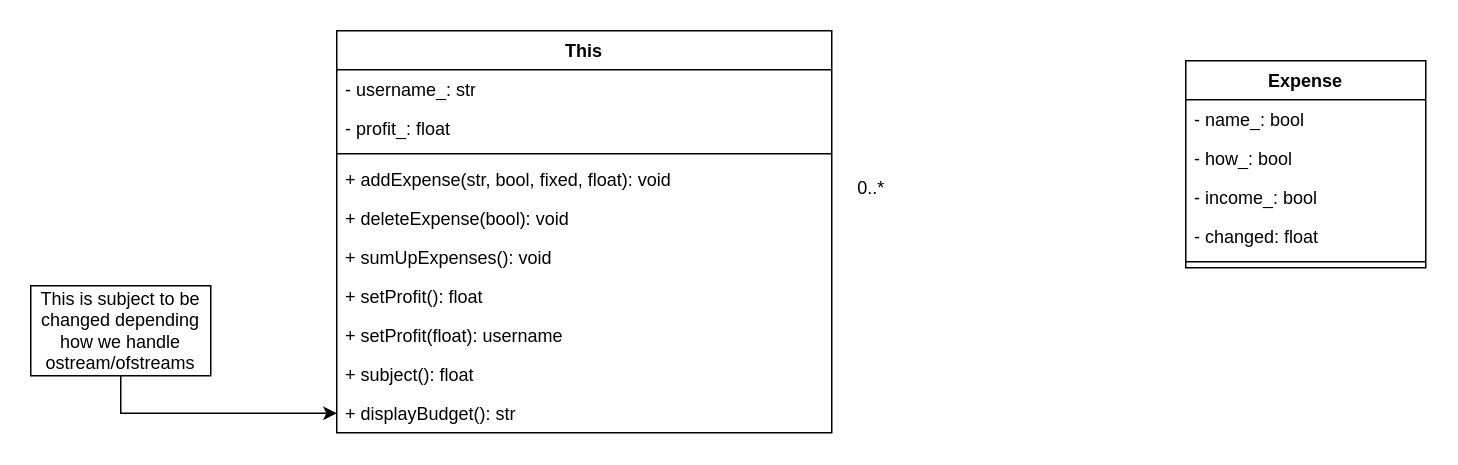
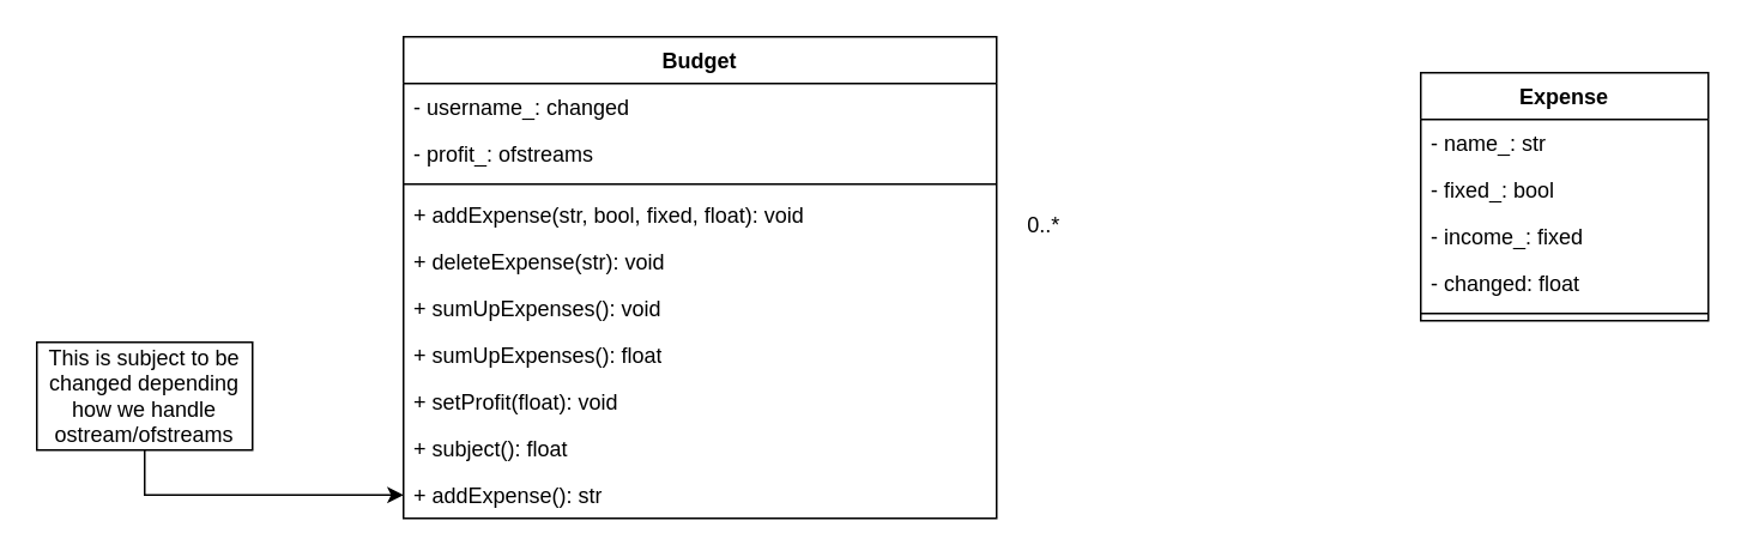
  <mxCell id="0" />
  <mxCell id="1" parent="0" />
  <mxCell id="2" value="Expense" style="swimlane;fontStyle=1;align=center;verticalAlign=top;childLayout=stackLayout;horizontal=1;startSize=26;horizontalStack=0;resizeParent=1;resizeParentMax=0;resizeLast=0;collapsible=1;marginBottom=0;whiteSpace=wrap;html=1;" vertex="1" parent="1"><mxGeometry x="790" y="40" width="160" height="138" as="geometry" /></mxCell>
- <mxCell id="3" value="- name_: bool" style="text;strokeColor=none;fillColor=none;align=left;verticalAlign=top;spacingLeft=4;spacingRight=4;overflow=hidden;rotatable=0;points=[[0,0.5],[1,0.5]];portConstraint=eastwest;whiteSpace=wrap;html=1;" vertex="1" parent="2"><mxGeometry y="26" width="160" height="26" as="geometry" /></mxCell>
- <mxCell id="4" value="- how_: bool" style="text;strokeColor=none;fillColor=none;align=left;verticalAlign=top;spacingLeft=4;spacingRight=4;overflow=hidden;rotatable=0;points=[[0,0.5],[1,0.5]];portConstraint=eastwest;whiteSpace=wrap;html=1;" vertex="1" parent="2"><mxGeometry y="52" width="160" height="26" as="geometry" /></mxCell>
- <mxCell id="5" value="- income_: bool" style="text;strokeColor=none;fillColor=none;align=left;verticalAlign=top;spacingLeft=4;spacingRight=4;overflow=hidden;rotatable=0;points=[[0,0.5],[1,0.5]];portConstraint=eastwest;whiteSpace=wrap;html=1;" vertex="1" parent="2"><mxGeometry y="78" width="160" height="26" as="geometry" /></mxCell>
+ <mxCell id="3" value="- name_: str" style="text;strokeColor=none;fillColor=none;align=left;verticalAlign=top;spacingLeft=4;spacingRight=4;overflow=hidden;rotatable=0;points=[[0,0.5],[1,0.5]];portConstraint=eastwest;whiteSpace=wrap;html=1;" vertex="1" parent="2"><mxGeometry y="26" width="160" height="26" as="geometry" /></mxCell>
+ <mxCell id="4" value="- fixed_: bool" style="text;strokeColor=none;fillColor=none;align=left;verticalAlign=top;spacingLeft=4;spacingRight=4;overflow=hidden;rotatable=0;points=[[0,0.5],[1,0.5]];portConstraint=eastwest;whiteSpace=wrap;html=1;" vertex="1" parent="2"><mxGeometry y="52" width="160" height="26" as="geometry" /></mxCell>
+ <mxCell id="5" value="- income_: fixed" style="text;strokeColor=none;fillColor=none;align=left;verticalAlign=top;spacingLeft=4;spacingRight=4;overflow=hidden;rotatable=0;points=[[0,0.5],[1,0.5]];portConstraint=eastwest;whiteSpace=wrap;html=1;" vertex="1" parent="2"><mxGeometry y="78" width="160" height="26" as="geometry" /></mxCell>
  <mxCell id="6" value="- changed: float" style="text;strokeColor=none;fillColor=none;align=left;verticalAlign=top;spacingLeft=4;spacingRight=4;overflow=hidden;rotatable=0;points=[[0,0.5],[1,0.5]];portConstraint=eastwest;whiteSpace=wrap;html=1;" vertex="1" parent="2"><mxGeometry y="104" width="160" height="26" as="geometry" /></mxCell>
  <mxCell id="7" value="" style="line;strokeWidth=1;fillColor=none;align=left;verticalAlign=middle;spacingTop=-1;spacingLeft=3;spacingRight=3;rotatable=0;labelPosition=right;points=[];portConstraint=eastwest;strokeColor=inherit;" vertex="1" parent="2"><mxGeometry y="130" width="160" height="8" as="geometry" /></mxCell>
- <mxCell id="8" value="This" style="swimlane;fontStyle=1;align=center;verticalAlign=top;childLayout=stackLayout;horizontal=1;startSize=26;horizontalStack=0;resizeParent=1;resizeParentMax=0;resizeLast=0;collapsible=1;marginBottom=0;whiteSpace=wrap;html=1;" vertex="1" parent="1"><mxGeometry x="224" y="20" width="330" height="268" as="geometry" /></mxCell>
- <mxCell id="9" value="- username_: str " style="text;strokeColor=none;fillColor=none;align=left;verticalAlign=top;spacingLeft=4;spacingRight=4;overflow=hidden;rotatable=0;points=[[0,0.5],[1,0.5]];portConstraint=eastwest;whiteSpace=wrap;html=1;" vertex="1" parent="8"><mxGeometry y="26" width="330" height="26" as="geometry" /></mxCell>
- <mxCell id="10" value="- profit_: float" style="text;strokeColor=none;fillColor=none;align=left;verticalAlign=top;spacingLeft=4;spacingRight=4;overflow=hidden;rotatable=0;points=[[0,0.5],[1,0.5]];portConstraint=eastwest;whiteSpace=wrap;html=1;" vertex="1" parent="8"><mxGeometry y="52" width="330" height="26" as="geometry" /></mxCell>
+ <mxCell id="8" value="Budget" style="swimlane;fontStyle=1;align=center;verticalAlign=top;childLayout=stackLayout;horizontal=1;startSize=26;horizontalStack=0;resizeParent=1;resizeParentMax=0;resizeLast=0;collapsible=1;marginBottom=0;whiteSpace=wrap;html=1;" vertex="1" parent="1"><mxGeometry x="224" y="20" width="330" height="268" as="geometry" /></mxCell>
+ <mxCell id="9" value="- username_: changed " style="text;strokeColor=none;fillColor=none;align=left;verticalAlign=top;spacingLeft=4;spacingRight=4;overflow=hidden;rotatable=0;points=[[0,0.5],[1,0.5]];portConstraint=eastwest;whiteSpace=wrap;html=1;" vertex="1" parent="8"><mxGeometry y="26" width="330" height="26" as="geometry" /></mxCell>
+ <mxCell id="10" value="- profit_: ofstreams" style="text;strokeColor=none;fillColor=none;align=left;verticalAlign=top;spacingLeft=4;spacingRight=4;overflow=hidden;rotatable=0;points=[[0,0.5],[1,0.5]];portConstraint=eastwest;whiteSpace=wrap;html=1;" vertex="1" parent="8"><mxGeometry y="52" width="330" height="26" as="geometry" /></mxCell>
  <mxCell id="11" value="" style="line;strokeWidth=1;fillColor=none;align=left;verticalAlign=middle;spacingTop=-1;spacingLeft=3;spacingRight=3;rotatable=0;labelPosition=right;points=[];portConstraint=eastwest;strokeColor=inherit;" vertex="1" parent="8"><mxGeometry y="78" width="330" height="8" as="geometry" /></mxCell>
  <mxCell id="12" value="+ addExpense(str, bool, fixed, float): void" style="text;strokeColor=none;fillColor=none;align=left;verticalAlign=top;spacingLeft=4;spacingRight=4;overflow=hidden;rotatable=0;points=[[0,0.5],[1,0.5]];portConstraint=eastwest;whiteSpace=wrap;html=1;" vertex="1" parent="8"><mxGeometry y="86" width="330" height="26" as="geometry" /></mxCell>
- <mxCell id="13" value="+ deleteExpense(bool): void" style="text;strokeColor=none;fillColor=none;align=left;verticalAlign=top;spacingLeft=4;spacingRight=4;overflow=hidden;rotatable=0;points=[[0,0.5],[1,0.5]];portConstraint=eastwest;whiteSpace=wrap;html=1;" vertex="1" parent="8"><mxGeometry y="112" width="330" height="26" as="geometry" /></mxCell>
+ <mxCell id="13" value="+ deleteExpense(str): void" style="text;strokeColor=none;fillColor=none;align=left;verticalAlign=top;spacingLeft=4;spacingRight=4;overflow=hidden;rotatable=0;points=[[0,0.5],[1,0.5]];portConstraint=eastwest;whiteSpace=wrap;html=1;" vertex="1" parent="8"><mxGeometry y="112" width="330" height="26" as="geometry" /></mxCell>
  <mxCell id="14" value="+ sumUpExpenses(): void" style="text;strokeColor=none;fillColor=none;align=left;verticalAlign=top;spacingLeft=4;spacingRight=4;overflow=hidden;rotatable=0;points=[[0,0.5],[1,0.5]];portConstraint=eastwest;whiteSpace=wrap;html=1;" vertex="1" parent="8"><mxGeometry y="138" width="330" height="26" as="geometry" /></mxCell>
- <mxCell id="15" value="+ setProfit(): float" style="text;strokeColor=none;fillColor=none;align=left;verticalAlign=top;spacingLeft=4;spacingRight=4;overflow=hidden;rotatable=0;points=[[0,0.5],[1,0.5]];portConstraint=eastwest;whiteSpace=wrap;html=1;" vertex="1" parent="8"><mxGeometry y="164" width="330" height="26" as="geometry" /></mxCell>
- <mxCell id="16" value="+ setProfit(float): username" style="text;strokeColor=none;fillColor=none;align=left;verticalAlign=top;spacingLeft=4;spacingRight=4;overflow=hidden;rotatable=0;points=[[0,0.5],[1,0.5]];portConstraint=eastwest;whiteSpace=wrap;html=1;" vertex="1" parent="8"><mxGeometry y="190" width="330" height="26" as="geometry" /></mxCell>
+ <mxCell id="15" value="+ sumUpExpenses(): float" style="text;strokeColor=none;fillColor=none;align=left;verticalAlign=top;spacingLeft=4;spacingRight=4;overflow=hidden;rotatable=0;points=[[0,0.5],[1,0.5]];portConstraint=eastwest;whiteSpace=wrap;html=1;" vertex="1" parent="8"><mxGeometry y="164" width="330" height="26" as="geometry" /></mxCell>
+ <mxCell id="16" value="+ setProfit(float): void" style="text;strokeColor=none;fillColor=none;align=left;verticalAlign=top;spacingLeft=4;spacingRight=4;overflow=hidden;rotatable=0;points=[[0,0.5],[1,0.5]];portConstraint=eastwest;whiteSpace=wrap;html=1;" vertex="1" parent="8"><mxGeometry y="190" width="330" height="26" as="geometry" /></mxCell>
  <mxCell id="17" value="+ subject(): float" style="text;strokeColor=none;fillColor=none;align=left;verticalAlign=top;spacingLeft=4;spacingRight=4;overflow=hidden;rotatable=0;points=[[0,0.5],[1,0.5]];portConstraint=eastwest;whiteSpace=wrap;html=1;" vertex="1" parent="8"><mxGeometry y="216" width="330" height="26" as="geometry" /></mxCell>
- <mxCell id="18" value="+ displayBudget(): str" style="text;strokeColor=none;fillColor=none;align=left;verticalAlign=top;spacingLeft=4;spacingRight=4;overflow=hidden;rotatable=0;points=[[0,0.5],[1,0.5]];portConstraint=eastwest;whiteSpace=wrap;html=1;" vertex="1" parent="8"><mxGeometry y="242" width="330" height="26" as="geometry" /></mxCell>
+ <mxCell id="18" value="+ addExpense(): str" style="text;strokeColor=none;fillColor=none;align=left;verticalAlign=top;spacingLeft=4;spacingRight=4;overflow=hidden;rotatable=0;points=[[0,0.5],[1,0.5]];portConstraint=eastwest;whiteSpace=wrap;html=1;" vertex="1" parent="8"><mxGeometry y="242" width="330" height="26" as="geometry" /></mxCell>
  <mxCell id="19" value="0..*" style="text;html=1;align=center;verticalAlign=middle;resizable=1;points=[];autosize=1;strokeColor=none;fillColor=none;rotation=0;movable=1;rotatable=1;deletable=1;editable=1;locked=0;connectable=1;" vertex="1" parent="1"><mxGeometry x="560" y="110" width="40" height="30" as="geometry" /></mxCell>
  <mxCell id="20" style="edgeStyle=orthogonalEdgeStyle;rounded=0;orthogonalLoop=1;jettySize=auto;html=1;entryX=0;entryY=0.5;entryDx=0;entryDy=0;" edge="1" parent="1" source="21" target="18"><mxGeometry relative="1" as="geometry" /></mxCell>
  <mxCell id="21" value="This is subject to be changed depending how we handle ostream/ofstreams" style="rounded=0;whiteSpace=wrap;html=1;" vertex="1" parent="1"><mxGeometry x="20" y="190" width="120" height="60" as="geometry" /></mxCell>
